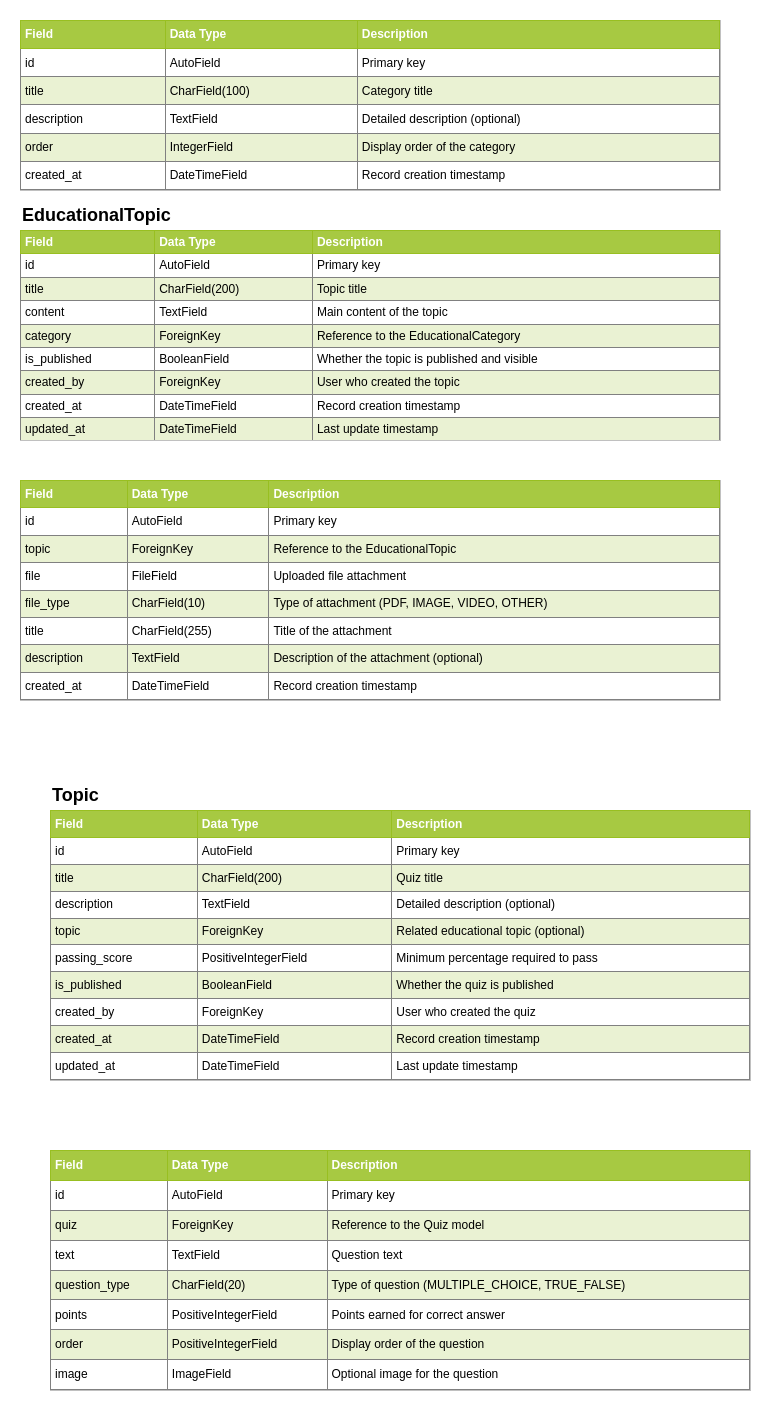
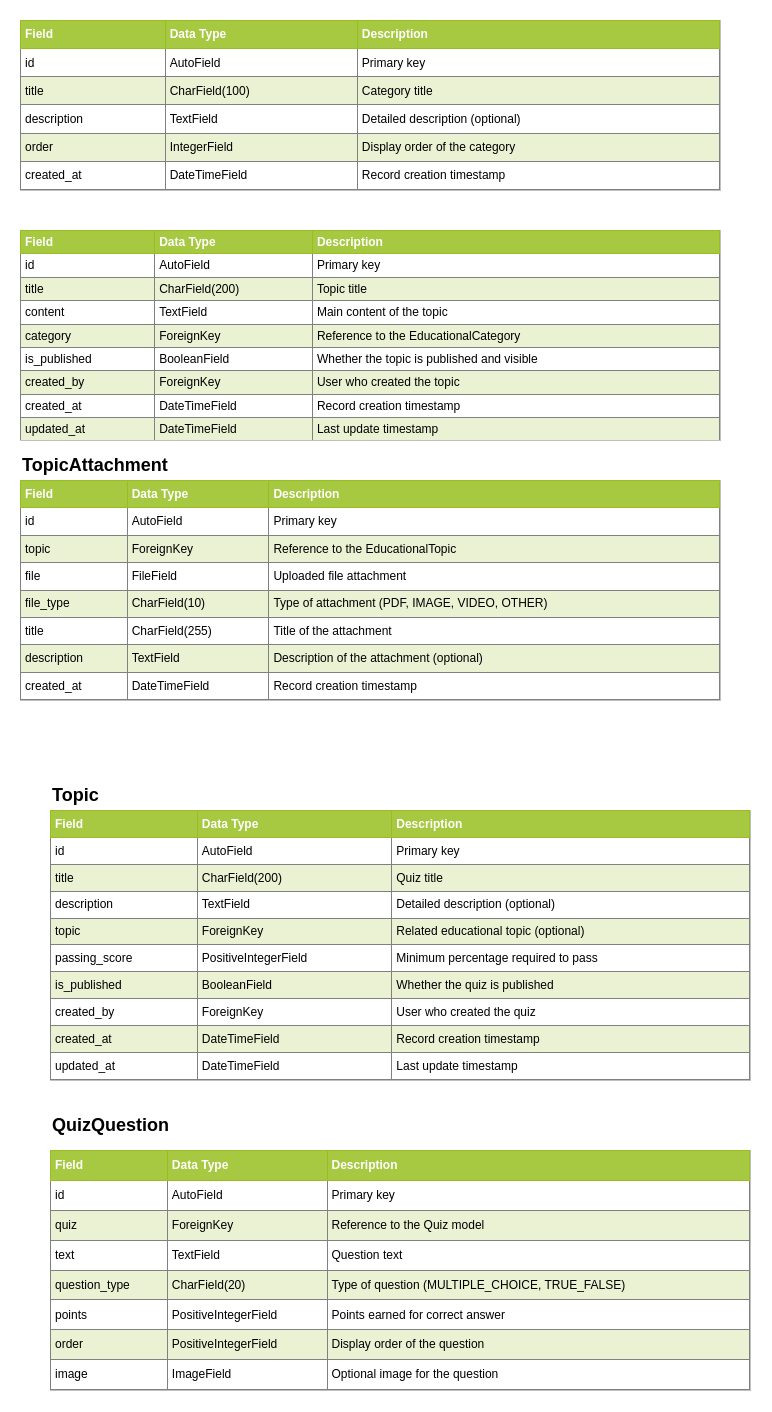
  <mxCell id="0" />
  <mxCell id="1" parent="0" />
  <mxCell id="2" value="&lt;table border=&quot;1&quot; width=&quot;100%&quot; cellpadding=&quot;4&quot; style=&quot;width: 100%; height: 100%; border-collapse: collapse;&quot;&gt;&lt;tr style=&quot;background-color: #A7C942; color: #ffffff; border: 1px solid #98bf21;&quot;&gt;&lt;th align=&quot;left&quot;&gt;Field&lt;/th&gt;&lt;th align=&quot;left&quot;&gt;Data Type&lt;/th&gt;&lt;th align=&quot;left&quot;&gt;Description&lt;/th&gt;&lt;/tr&gt;&lt;tr&gt;&lt;td&gt;id&lt;/td&gt;&lt;td&gt;AutoField&lt;/td&gt;&lt;td&gt;Primary key&lt;/td&gt;&lt;/tr&gt;&lt;tr style=&quot;background-color: #EAF2D3;&quot;&gt;&lt;td&gt;title&lt;/td&gt;&lt;td&gt;CharField(100)&lt;/td&gt;&lt;td&gt;Category title&lt;/td&gt;&lt;/tr&gt;&lt;tr&gt;&lt;td&gt;description&lt;/td&gt;&lt;td&gt;TextField&lt;/td&gt;&lt;td&gt;Detailed description (optional)&lt;/td&gt;&lt;/tr&gt;&lt;tr style=&quot;background-color: #EAF2D3;&quot;&gt;&lt;td&gt;order&lt;/td&gt;&lt;td&gt;IntegerField&lt;/td&gt;&lt;td&gt;Display order of the category&lt;/td&gt;&lt;/tr&gt;&lt;tr&gt;&lt;td&gt;created_at&lt;/td&gt;&lt;td&gt;DateTimeField&lt;/td&gt;&lt;td&gt;Record creation timestamp&lt;/td&gt;&lt;/tr&gt;&lt;/table&gt;" style="text;html=1;strokeColor=#c0c0c0;fillColor=#ffffff;overflow=fill;rounded=0;" parent="1" vertex="1"><mxGeometry x="20" y="20" width="700" height="170" as="geometry" /></mxCell>
- <mxCell id="3" value="&lt;h2&gt;EducationalTopic&lt;/h2&gt;" style="text;html=1;strokeColor=none;fillColor=none;align=left;verticalAlign=middle;whiteSpace=wrap;rounded=0;fontStyle=1" parent="1" vertex="1"><mxGeometry x="20" y="200" width="200" height="30" as="geometry" /></mxCell>
  <mxCell id="4" value="&lt;table border=&quot;1&quot; width=&quot;100%&quot; cellpadding=&quot;4&quot; style=&quot;width: 100%; height: 100%; border-collapse: collapse;&quot;&gt;&lt;tr style=&quot;background-color: #A7C942; color: #ffffff; border: 1px solid #98bf21;&quot;&gt;&lt;th align=&quot;left&quot;&gt;Field&lt;/th&gt;&lt;th align=&quot;left&quot;&gt;Data Type&lt;/th&gt;&lt;th align=&quot;left&quot;&gt;Description&lt;/th&gt;&lt;/tr&gt;&lt;tr&gt;&lt;td&gt;id&lt;/td&gt;&lt;td&gt;AutoField&lt;/td&gt;&lt;td&gt;Primary key&lt;/td&gt;&lt;/tr&gt;&lt;tr style=&quot;background-color: #EAF2D3;&quot;&gt;&lt;td&gt;title&lt;/td&gt;&lt;td&gt;CharField(200)&lt;/td&gt;&lt;td&gt;Topic title&lt;/td&gt;&lt;/tr&gt;&lt;tr&gt;&lt;td&gt;content&lt;/td&gt;&lt;td&gt;TextField&lt;/td&gt;&lt;td&gt;Main content of the topic&lt;/td&gt;&lt;/tr&gt;&lt;tr style=&quot;background-color: #EAF2D3;&quot;&gt;&lt;td&gt;category&lt;/td&gt;&lt;td&gt;ForeignKey&lt;/td&gt;&lt;td&gt;Reference to the EducationalCategory&lt;/td&gt;&lt;/tr&gt;&lt;tr&gt;&lt;td&gt;is_published&lt;/td&gt;&lt;td&gt;BooleanField&lt;/td&gt;&lt;td&gt;Whether the topic is published and visible&lt;/td&gt;&lt;/tr&gt;&lt;tr style=&quot;background-color: #EAF2D3;&quot;&gt;&lt;td&gt;created_by&lt;/td&gt;&lt;td&gt;ForeignKey&lt;/td&gt;&lt;td&gt;User who created the topic&lt;/td&gt;&lt;/tr&gt;&lt;tr&gt;&lt;td&gt;created_at&lt;/td&gt;&lt;td&gt;DateTimeField&lt;/td&gt;&lt;td&gt;Record creation timestamp&lt;/td&gt;&lt;/tr&gt;&lt;tr style=&quot;background-color: #EAF2D3;&quot;&gt;&lt;td&gt;updated_at&lt;/td&gt;&lt;td&gt;DateTimeField&lt;/td&gt;&lt;td&gt;Last update timestamp&lt;/td&gt;&lt;/tr&gt;&lt;/table&gt;" style="text;html=1;strokeColor=#c0c0c0;fillColor=#ffffff;overflow=fill;rounded=0;" parent="1" vertex="1"><mxGeometry x="20" y="230" width="700" height="210" as="geometry" /></mxCell>
+ <mxCell id="5" value="&lt;h2&gt;TopicAttachment&lt;/h2&gt;" style="text;html=1;strokeColor=none;fillColor=none;align=left;verticalAlign=middle;whiteSpace=wrap;rounded=0;fontStyle=1" parent="1" vertex="1"><mxGeometry x="20" y="450" width="200" height="30" as="geometry" /></mxCell>
  <mxCell id="6" value="&lt;table border=&quot;1&quot; width=&quot;100%&quot; cellpadding=&quot;4&quot; style=&quot;width: 100%; height: 100%; border-collapse: collapse;&quot;&gt;&lt;tr style=&quot;background-color: #A7C942; color: #ffffff; border: 1px solid #98bf21;&quot;&gt;&lt;th align=&quot;left&quot;&gt;Field&lt;/th&gt;&lt;th align=&quot;left&quot;&gt;Data Type&lt;/th&gt;&lt;th align=&quot;left&quot;&gt;Description&lt;/th&gt;&lt;/tr&gt;&lt;tr&gt;&lt;td&gt;id&lt;/td&gt;&lt;td&gt;AutoField&lt;/td&gt;&lt;td&gt;Primary key&lt;/td&gt;&lt;/tr&gt;&lt;tr style=&quot;background-color: #EAF2D3;&quot;&gt;&lt;td&gt;topic&lt;/td&gt;&lt;td&gt;ForeignKey&lt;/td&gt;&lt;td&gt;Reference to the EducationalTopic&lt;/td&gt;&lt;/tr&gt;&lt;tr&gt;&lt;td&gt;file&lt;/td&gt;&lt;td&gt;FileField&lt;/td&gt;&lt;td&gt;Uploaded file attachment&lt;/td&gt;&lt;/tr&gt;&lt;tr style=&quot;background-color: #EAF2D3;&quot;&gt;&lt;td&gt;file_type&lt;/td&gt;&lt;td&gt;CharField(10)&lt;/td&gt;&lt;td&gt;Type of attachment (PDF, IMAGE, VIDEO, OTHER)&lt;/td&gt;&lt;/tr&gt;&lt;tr&gt;&lt;td&gt;title&lt;/td&gt;&lt;td&gt;CharField(255)&lt;/td&gt;&lt;td&gt;Title of the attachment&lt;/td&gt;&lt;/tr&gt;&lt;tr style=&quot;background-color: #EAF2D3;&quot;&gt;&lt;td&gt;description&lt;/td&gt;&lt;td&gt;TextField&lt;/td&gt;&lt;td&gt;Description of the attachment (optional)&lt;/td&gt;&lt;/tr&gt;&lt;tr&gt;&lt;td&gt;created_at&lt;/td&gt;&lt;td&gt;DateTimeField&lt;/td&gt;&lt;td&gt;Record creation timestamp&lt;/td&gt;&lt;/tr&gt;&lt;/table&gt;" style="text;html=1;strokeColor=#c0c0c0;fillColor=#ffffff;overflow=fill;rounded=0;" parent="1" vertex="1"><mxGeometry x="20" y="480" width="700" height="220" as="geometry" /></mxCell>
  <mxCell id="7" value="&lt;h2&gt;Topic&lt;/h2&gt;" style="text;html=1;strokeColor=none;fillColor=none;align=left;verticalAlign=middle;whiteSpace=wrap;rounded=0;fontStyle=1" parent="1" vertex="1"><mxGeometry x="50" y="780" width="200" height="30" as="geometry" /></mxCell>
  <mxCell id="8" value="&lt;table border=&quot;1&quot; width=&quot;100%&quot; cellpadding=&quot;4&quot; style=&quot;width: 100%; height: 100%; border-collapse: collapse;&quot;&gt;&lt;tr style=&quot;background-color: #A7C942; color: #ffffff; border: 1px solid #98bf21;&quot;&gt;&lt;th align=&quot;left&quot;&gt;Field&lt;/th&gt;&lt;th align=&quot;left&quot;&gt;Data Type&lt;/th&gt;&lt;th align=&quot;left&quot;&gt;Description&lt;/th&gt;&lt;/tr&gt;&lt;tr&gt;&lt;td&gt;id&lt;/td&gt;&lt;td&gt;AutoField&lt;/td&gt;&lt;td&gt;Primary key&lt;/td&gt;&lt;/tr&gt;&lt;tr style=&quot;background-color: #EAF2D3;&quot;&gt;&lt;td&gt;title&lt;/td&gt;&lt;td&gt;CharField(200)&lt;/td&gt;&lt;td&gt;Quiz title&lt;/td&gt;&lt;/tr&gt;&lt;tr&gt;&lt;td&gt;description&lt;/td&gt;&lt;td&gt;TextField&lt;/td&gt;&lt;td&gt;Detailed description (optional)&lt;/td&gt;&lt;/tr&gt;&lt;tr style=&quot;background-color: #EAF2D3;&quot;&gt;&lt;td&gt;topic&lt;/td&gt;&lt;td&gt;ForeignKey&lt;/td&gt;&lt;td&gt;Related educational topic (optional)&lt;/td&gt;&lt;/tr&gt;&lt;tr&gt;&lt;td&gt;passing_score&lt;/td&gt;&lt;td&gt;PositiveIntegerField&lt;/td&gt;&lt;td&gt;Minimum percentage required to pass&lt;/td&gt;&lt;/tr&gt;&lt;tr style=&quot;background-color: #EAF2D3;&quot;&gt;&lt;td&gt;is_published&lt;/td&gt;&lt;td&gt;BooleanField&lt;/td&gt;&lt;td&gt;Whether the quiz is published&lt;/td&gt;&lt;/tr&gt;&lt;tr&gt;&lt;td&gt;created_by&lt;/td&gt;&lt;td&gt;ForeignKey&lt;/td&gt;&lt;td&gt;User who created the quiz&lt;/td&gt;&lt;/tr&gt;&lt;tr style=&quot;background-color: #EAF2D3;&quot;&gt;&lt;td&gt;created_at&lt;/td&gt;&lt;td&gt;DateTimeField&lt;/td&gt;&lt;td&gt;Record creation timestamp&lt;/td&gt;&lt;/tr&gt;&lt;tr&gt;&lt;td&gt;updated_at&lt;/td&gt;&lt;td&gt;DateTimeField&lt;/td&gt;&lt;td&gt;Last update timestamp&lt;/td&gt;&lt;/tr&gt;&lt;/table&gt;" style="text;html=1;strokeColor=#c0c0c0;fillColor=#ffffff;overflow=fill;rounded=0;" parent="1" vertex="1"><mxGeometry x="50" y="810" width="700" height="270" as="geometry" /></mxCell>
+ <mxCell id="9" value="&lt;h2&gt;QuizQuestion&lt;/h2&gt;" style="text;html=1;strokeColor=none;fillColor=none;align=left;verticalAlign=middle;whiteSpace=wrap;rounded=0;fontStyle=1" parent="1" vertex="1"><mxGeometry x="50" y="1110" width="200" height="30" as="geometry" /></mxCell>
  <mxCell id="10" value="&lt;table border=&quot;1&quot; width=&quot;100%&quot; cellpadding=&quot;4&quot; style=&quot;width: 100%; height: 100%; border-collapse: collapse;&quot;&gt;&lt;tr style=&quot;background-color: #A7C942; color: #ffffff; border: 1px solid #98bf21;&quot;&gt;&lt;th align=&quot;left&quot;&gt;Field&lt;/th&gt;&lt;th align=&quot;left&quot;&gt;Data Type&lt;/th&gt;&lt;th align=&quot;left&quot;&gt;Description&lt;/th&gt;&lt;/tr&gt;&lt;tr&gt;&lt;td&gt;id&lt;/td&gt;&lt;td&gt;AutoField&lt;/td&gt;&lt;td&gt;Primary key&lt;/td&gt;&lt;/tr&gt;&lt;tr style=&quot;background-color: #EAF2D3;&quot;&gt;&lt;td&gt;quiz&lt;/td&gt;&lt;td&gt;ForeignKey&lt;/td&gt;&lt;td&gt;Reference to the Quiz model&lt;/td&gt;&lt;/tr&gt;&lt;tr&gt;&lt;td&gt;text&lt;/td&gt;&lt;td&gt;TextField&lt;/td&gt;&lt;td&gt;Question text&lt;/td&gt;&lt;/tr&gt;&lt;tr style=&quot;background-color: #EAF2D3;&quot;&gt;&lt;td&gt;question_type&lt;/td&gt;&lt;td&gt;CharField(20)&lt;/td&gt;&lt;td&gt;Type of question (MULTIPLE_CHOICE, TRUE_FALSE)&lt;/td&gt;&lt;/tr&gt;&lt;tr&gt;&lt;td&gt;points&lt;/td&gt;&lt;td&gt;PositiveIntegerField&lt;/td&gt;&lt;td&gt;Points earned for correct answer&lt;/td&gt;&lt;/tr&gt;&lt;tr style=&quot;background-color: #EAF2D3;&quot;&gt;&lt;td&gt;order&lt;/td&gt;&lt;td&gt;PositiveIntegerField&lt;/td&gt;&lt;td&gt;Display order of the question&lt;/td&gt;&lt;/tr&gt;&lt;tr&gt;&lt;td&gt;image&lt;/td&gt;&lt;td&gt;ImageField&lt;/td&gt;&lt;td&gt;Optional image for the question&lt;/td&gt;&lt;/tr&gt;&lt;/table&gt;" style="text;html=1;strokeColor=#c0c0c0;fillColor=#ffffff;overflow=fill;rounded=0;" parent="1" vertex="1"><mxGeometry x="50" y="1150" width="700" height="240" as="geometry" /></mxCell>
